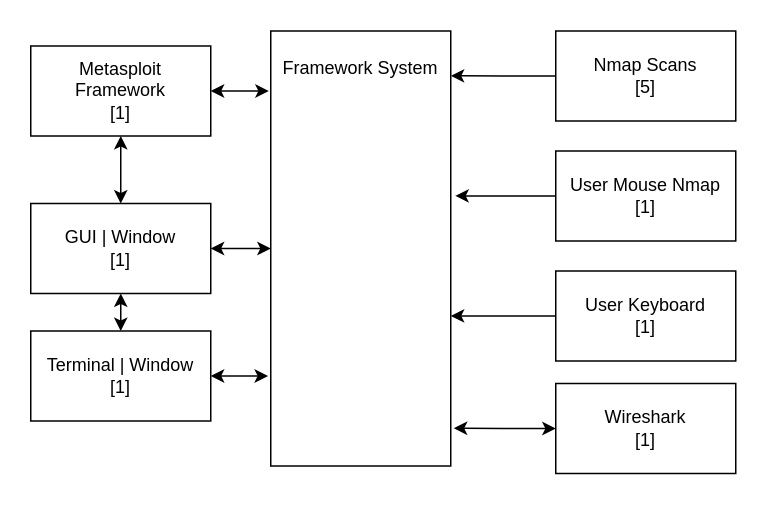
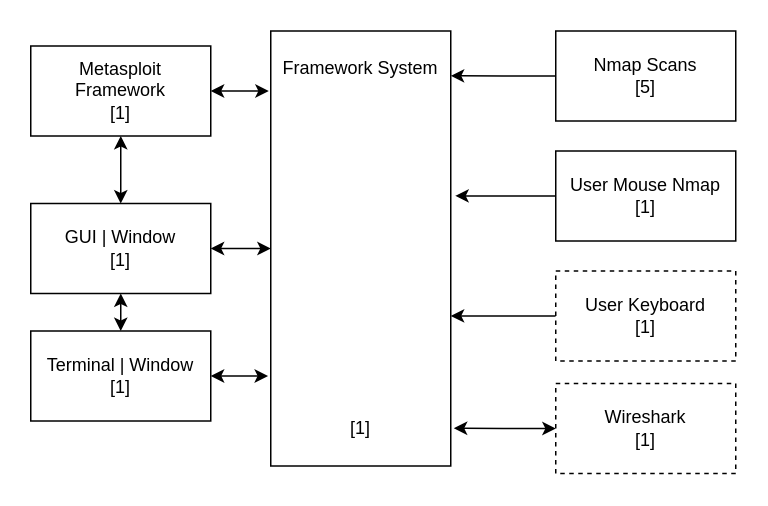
  <mxCell id="0" />
  <mxCell id="1" parent="0" />
  <mxCell id="2" value="" style="rounded=0;whiteSpace=wrap;html=1;" vertex="1" parent="1"><mxGeometry x="180" y="20" width="120" height="290" as="geometry" /></mxCell>
  <mxCell id="3" value="Framework System" style="text;html=1;strokeColor=none;fillColor=none;align=center;verticalAlign=middle;whiteSpace=wrap;rounded=0;" vertex="1" parent="1"><mxGeometry x="185" y="30" width="110" height="30" as="geometry" /></mxCell>
  <mxCell id="4" style="edgeStyle=orthogonalEdgeStyle;rounded=0;orthogonalLoop=1;jettySize=auto;html=1;entryX=1;entryY=0.103;entryDx=0;entryDy=0;entryPerimeter=0;" edge="1" parent="1" source="5" target="2"><mxGeometry relative="1" as="geometry" /></mxCell>
  <mxCell id="5" value="Nmap Scans&lt;br&gt;[5]" style="rounded=0;whiteSpace=wrap;html=1;" vertex="1" parent="1"><mxGeometry x="370" y="20" width="120" height="60" as="geometry" /></mxCell>
  <mxCell id="6" style="edgeStyle=orthogonalEdgeStyle;rounded=0;orthogonalLoop=1;jettySize=auto;html=1;entryX=1.025;entryY=0.379;entryDx=0;entryDy=0;entryPerimeter=0;" edge="1" parent="1" source="7" target="2"><mxGeometry relative="1" as="geometry" /></mxCell>
  <mxCell id="7" value="User Mouse Nmap&lt;br&gt;[1]" style="rounded=0;whiteSpace=wrap;html=1;" vertex="1" parent="1"><mxGeometry x="370" y="100" width="120" height="60" as="geometry" /></mxCell>
  <mxCell id="8" style="edgeStyle=orthogonalEdgeStyle;rounded=0;orthogonalLoop=1;jettySize=auto;html=1;entryX=1;entryY=0.655;entryDx=0;entryDy=0;entryPerimeter=0;" edge="1" parent="1" source="9" target="2"><mxGeometry relative="1" as="geometry" /></mxCell>
- <mxCell id="9" value="User Keyboard&lt;br&gt;[1]" style="rounded=0;whiteSpace=wrap;html=1;" vertex="1" parent="1"><mxGeometry x="370" y="180" width="120" height="60" as="geometry" /></mxCell>
+ <mxCell id="9" value="User Keyboard&lt;br&gt;[1]" style="rounded=0;whiteSpace=wrap;html=1;dashed=1;" vertex="1" parent="1"><mxGeometry x="370" y="180" width="120" height="60" as="geometry" /></mxCell>
  <mxCell id="10" style="edgeStyle=orthogonalEdgeStyle;rounded=0;orthogonalLoop=1;jettySize=auto;html=1;entryX=0.5;entryY=0;entryDx=0;entryDy=0;startArrow=classic;startFill=1;" edge="1" parent="1" source="12" target="15"><mxGeometry relative="1" as="geometry" /></mxCell>
  <mxCell id="11" style="edgeStyle=orthogonalEdgeStyle;rounded=0;orthogonalLoop=1;jettySize=auto;html=1;entryX=-0.011;entryY=0.138;entryDx=0;entryDy=0;entryPerimeter=0;startArrow=classic;startFill=1;" edge="1" parent="1" source="12" target="2"><mxGeometry relative="1" as="geometry" /></mxCell>
  <mxCell id="12" value="Metasploit Framework&lt;br&gt;[1]" style="rounded=0;whiteSpace=wrap;html=1;" vertex="1" parent="1"><mxGeometry x="20" y="30" width="120" height="60" as="geometry" /></mxCell>
  <mxCell id="13" style="edgeStyle=orthogonalEdgeStyle;rounded=0;orthogonalLoop=1;jettySize=auto;html=1;entryX=0;entryY=0.5;entryDx=0;entryDy=0;startArrow=classic;startFill=1;" edge="1" parent="1" source="15" target="2"><mxGeometry relative="1" as="geometry" /></mxCell>
  <mxCell id="14" style="edgeStyle=orthogonalEdgeStyle;rounded=0;orthogonalLoop=1;jettySize=auto;html=1;entryX=0.5;entryY=0;entryDx=0;entryDy=0;startArrow=classic;startFill=1;" edge="1" parent="1" source="15" target="18"><mxGeometry relative="1" as="geometry" /></mxCell>
  <mxCell id="15" value="GUI | Window&lt;br&gt;[1]" style="rounded=0;whiteSpace=wrap;html=1;" vertex="1" parent="1"><mxGeometry x="20" y="135" width="120" height="60" as="geometry" /></mxCell>
+ <mxCell id="16" value="[1]" style="text;html=1;strokeColor=none;fillColor=none;align=center;verticalAlign=middle;whiteSpace=wrap;rounded=0;" vertex="1" parent="1"><mxGeometry x="185" y="270" width="110" height="30" as="geometry" /></mxCell>
  <mxCell id="17" style="edgeStyle=orthogonalEdgeStyle;rounded=0;orthogonalLoop=1;jettySize=auto;html=1;entryX=-0.015;entryY=0.793;entryDx=0;entryDy=0;entryPerimeter=0;startArrow=classic;startFill=1;" edge="1" parent="1" source="18" target="2"><mxGeometry relative="1" as="geometry" /></mxCell>
  <mxCell id="18" value="Terminal | Window&lt;br&gt;[1]" style="rounded=0;whiteSpace=wrap;html=1;" vertex="1" parent="1"><mxGeometry x="20" y="220" width="120" height="60" as="geometry" /></mxCell>
  <mxCell id="19" style="edgeStyle=orthogonalEdgeStyle;rounded=0;orthogonalLoop=1;jettySize=auto;html=1;entryX=1.017;entryY=0.913;entryDx=0;entryDy=0;entryPerimeter=0;startArrow=classic;startFill=1;" edge="1" parent="1" source="20" target="2"><mxGeometry relative="1" as="geometry" /></mxCell>
- <mxCell id="20" value="Wireshark&lt;br&gt;[1]" style="rounded=0;whiteSpace=wrap;html=1;" vertex="1" parent="1"><mxGeometry x="370" y="255" width="120" height="60" as="geometry" /></mxCell>
+ <mxCell id="20" value="Wireshark&lt;br&gt;[1]" style="rounded=0;whiteSpace=wrap;html=1;dashed=1;" vertex="1" parent="1"><mxGeometry x="370" y="255" width="120" height="60" as="geometry" /></mxCell>
